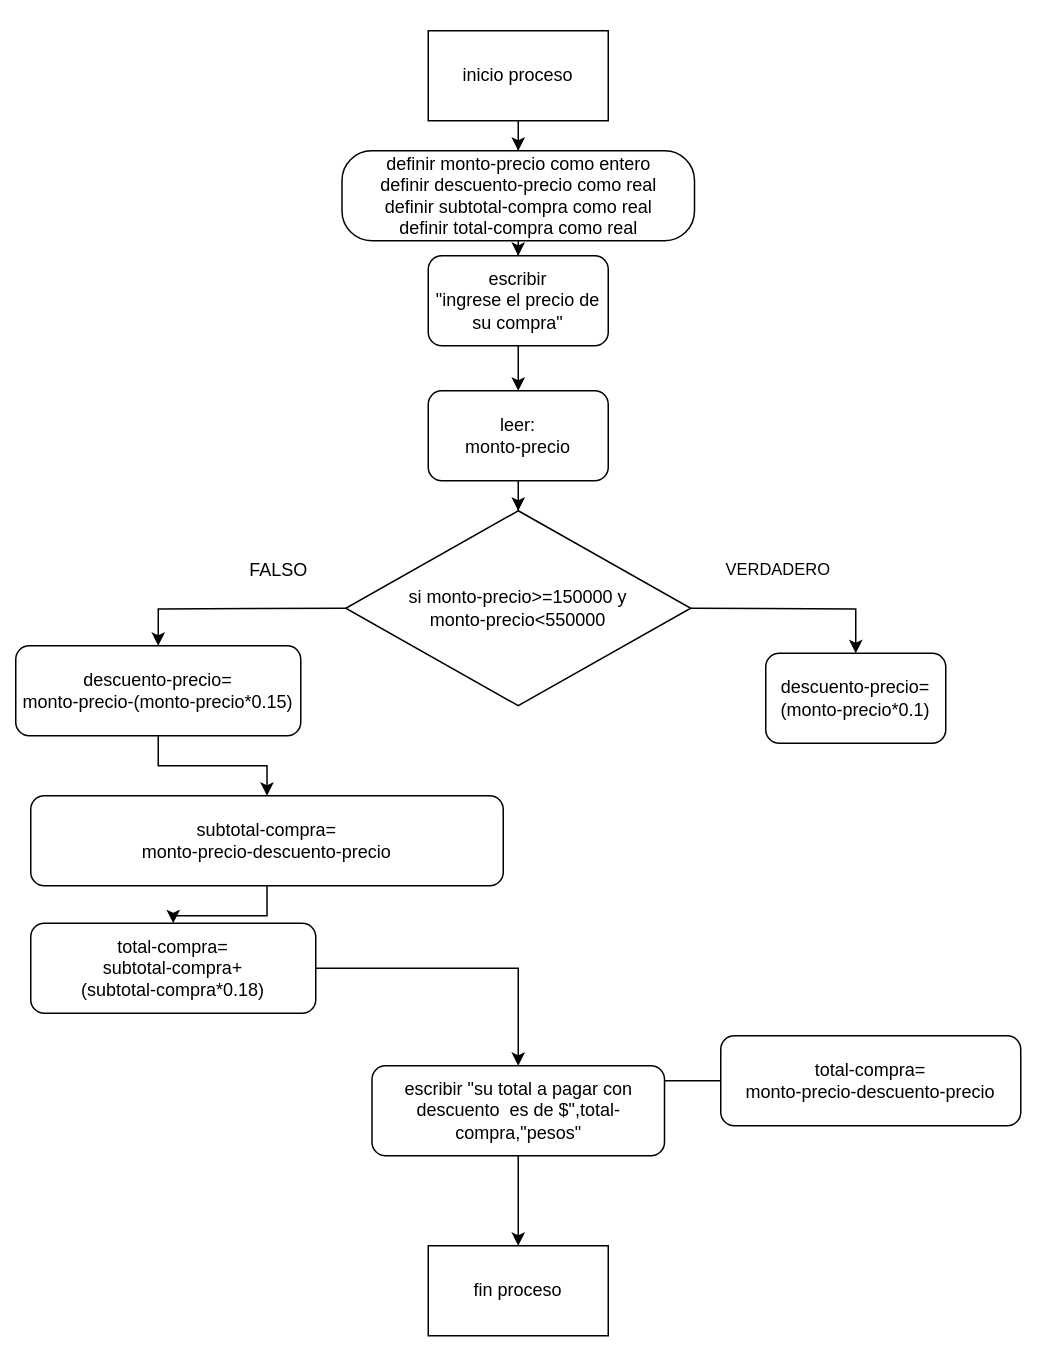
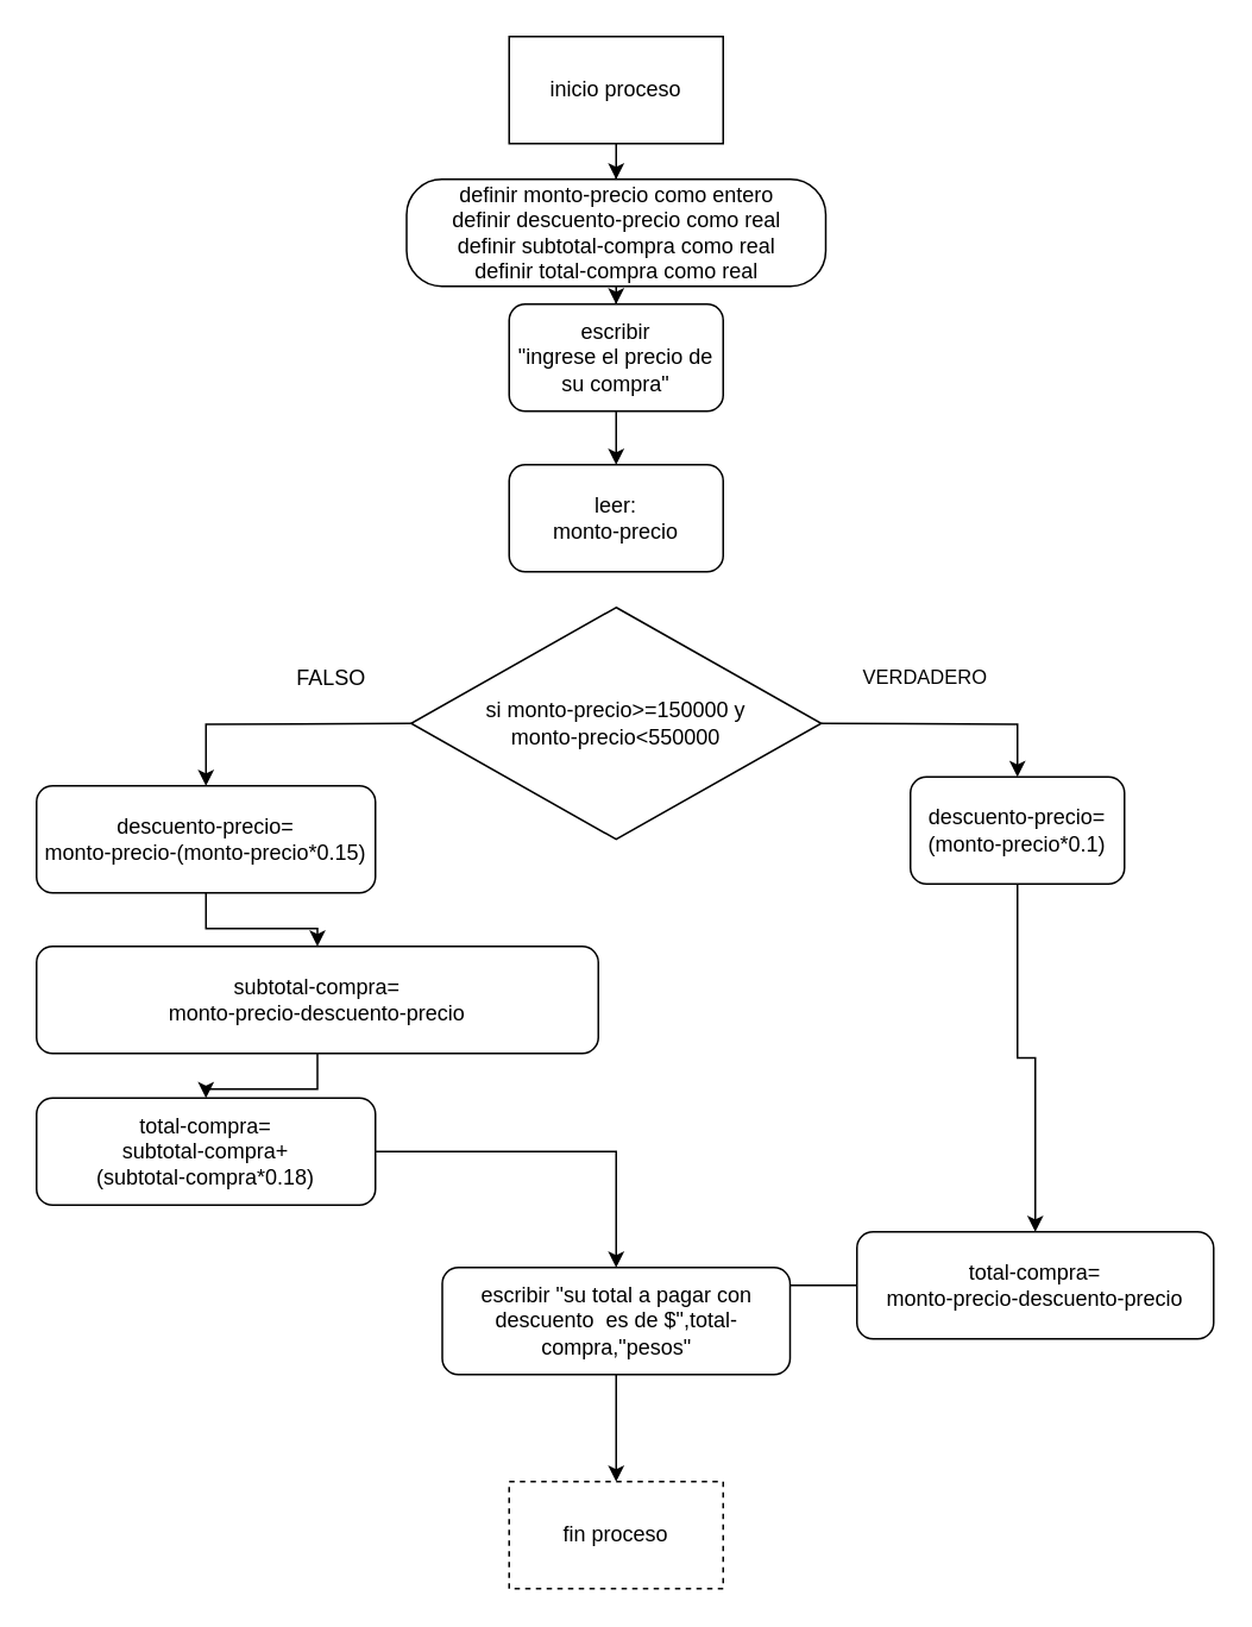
  <mxCell id="0" />
  <mxCell id="1" parent="0" />
  <mxCell id="2" style="edgeStyle=orthogonalEdgeStyle;rounded=0;orthogonalLoop=1;jettySize=auto;html=1;" parent="1" source="3" target="6" edge="1"><mxGeometry relative="1" as="geometry" /></mxCell>
  <mxCell id="3" value="inicio proceso" style="rounded=0;whiteSpace=wrap;html=1;" parent="1" vertex="1"><mxGeometry x="285" y="20" width="120" height="60" as="geometry" /></mxCell>
- <mxCell id="4" value="fin proceso" style="rounded=0;whiteSpace=wrap;html=1;" parent="1" vertex="1"><mxGeometry x="285" y="830" width="120" height="60" as="geometry" /></mxCell>
+ <mxCell id="4" value="fin proceso" style="rounded=0;whiteSpace=wrap;html=1;dashed=1;" parent="1" vertex="1"><mxGeometry x="285" y="830" width="120" height="60" as="geometry" /></mxCell>
  <mxCell id="5" style="edgeStyle=orthogonalEdgeStyle;rounded=0;orthogonalLoop=1;jettySize=auto;html=1;entryX=0.5;entryY=0;entryDx=0;entryDy=0;" parent="1" source="6" target="27" edge="1"><mxGeometry relative="1" as="geometry" /></mxCell>
  <mxCell id="6" value="definir monto-precio como entero&lt;br&gt;definir descuento-precio como real&lt;br&gt;definir subtotal-compra como real&lt;br&gt;definir total-compra como real" style="rounded=1;whiteSpace=wrap;html=1;arcSize=33;" parent="1" vertex="1"><mxGeometry x="227.5" y="100" width="235" height="60" as="geometry" /></mxCell>
  <mxCell id="7" style="edgeStyle=orthogonalEdgeStyle;rounded=0;orthogonalLoop=1;jettySize=auto;html=1;entryX=0.5;entryY=0;entryDx=0;entryDy=0;" parent="1" target="21" edge="1"><mxGeometry relative="1" as="geometry"><mxPoint x="230" y="405" as="sourcePoint" /></mxGeometry></mxCell>
  <mxCell id="8" style="edgeStyle=orthogonalEdgeStyle;rounded=0;orthogonalLoop=1;jettySize=auto;html=1;entryX=0.5;entryY=0;entryDx=0;entryDy=0;" parent="1" target="23" edge="1"><mxGeometry relative="1" as="geometry"><mxPoint x="460" y="405" as="sourcePoint" /></mxGeometry></mxCell>
  <mxCell id="9" value="VERDADERO" style="edgeLabel;html=1;align=center;verticalAlign=middle;resizable=0;points=[];" parent="8" vertex="1" connectable="0"><mxGeometry x="0.616" y="-2" relative="1" as="geometry"><mxPoint x="-51" y="-30" as="offset" /></mxGeometry></mxCell>
  <mxCell id="10" value="si monto-precio&amp;gt;=150000 y &lt;br&gt;monto-precio&amp;lt;550000" style="rhombus;whiteSpace=wrap;html=1;" parent="1" vertex="1"><mxGeometry x="230" y="340" width="230" height="130" as="geometry" /></mxCell>
- <mxCell id="11" style="edgeStyle=orthogonalEdgeStyle;rounded=0;orthogonalLoop=1;jettySize=auto;html=1;entryX=0.5;entryY=0;entryDx=0;entryDy=0;" parent="1" source="12" target="10" edge="1"><mxGeometry relative="1" as="geometry" /></mxCell>
  <mxCell id="12" value="leer:&lt;br&gt;monto-precio" style="rounded=1;whiteSpace=wrap;html=1;" parent="1" vertex="1"><mxGeometry x="285" y="260" width="120" height="60" as="geometry" /></mxCell>
  <mxCell id="13" style="edgeStyle=orthogonalEdgeStyle;rounded=0;orthogonalLoop=1;jettySize=auto;html=1;entryX=0.5;entryY=0;entryDx=0;entryDy=0;" parent="1" source="14" target="25" edge="1"><mxGeometry relative="1" as="geometry" /></mxCell>
  <mxCell id="14" value="total-compra=&lt;br&gt;subtotal-compra+&lt;br&gt;(subtotal-compra*0.18)" style="rounded=1;whiteSpace=wrap;html=1;" parent="1" vertex="1"><mxGeometry x="20" y="615" width="190" height="60" as="geometry" /></mxCell>
  <mxCell id="15" style="edgeStyle=orthogonalEdgeStyle;rounded=0;orthogonalLoop=1;jettySize=auto;html=1;" parent="1" source="16" edge="1"><mxGeometry relative="1" as="geometry"><mxPoint x="345" y="760" as="targetPoint" /></mxGeometry></mxCell>
  <mxCell id="16" value="total-compra=&lt;br&gt;monto-precio-descuento-precio" style="rounded=1;whiteSpace=wrap;html=1;" parent="1" vertex="1"><mxGeometry x="480" y="690" width="200" height="60" as="geometry" /></mxCell>
  <mxCell id="17" value="FALSO" style="text;html=1;align=center;verticalAlign=middle;resizable=0;points=[];autosize=1;strokeColor=none;fillColor=none;" parent="1" vertex="1"><mxGeometry x="160" y="370" width="50" height="20" as="geometry" /></mxCell>
  <mxCell id="18" style="edgeStyle=orthogonalEdgeStyle;rounded=0;orthogonalLoop=1;jettySize=auto;html=1;entryX=0.5;entryY=0;entryDx=0;entryDy=0;" parent="1" source="19" target="14" edge="1"><mxGeometry relative="1" as="geometry" /></mxCell>
  <mxCell id="19" value="subtotal-compra=&lt;br&gt;monto-precio-descuento-precio" style="rounded=1;whiteSpace=wrap;html=1;" parent="1" vertex="1"><mxGeometry x="20" y="530" width="315" height="60" as="geometry" /></mxCell>
  <mxCell id="20" style="edgeStyle=orthogonalEdgeStyle;rounded=0;orthogonalLoop=1;jettySize=auto;html=1;entryX=0.5;entryY=0;entryDx=0;entryDy=0;" parent="1" source="21" target="19" edge="1"><mxGeometry relative="1" as="geometry" /></mxCell>
- <mxCell id="21" value="descuento-precio=&lt;br&gt;monto-precio-(monto-precio*0.15)" style="rounded=1;whiteSpace=wrap;html=1;" parent="1" vertex="1"><mxGeometry x="10" y="430" width="190" height="60" as="geometry" /></mxCell>
+ <mxCell id="21" value="descuento-precio=&lt;br&gt;monto-precio-(monto-precio*0.15)" style="rounded=1;whiteSpace=wrap;html=1;" parent="1" vertex="1"><mxGeometry x="20" y="440" width="190" height="60" as="geometry" /></mxCell>
+ <mxCell id="22" style="edgeStyle=orthogonalEdgeStyle;rounded=0;orthogonalLoop=1;jettySize=auto;html=1;entryX=0.5;entryY=0;entryDx=0;entryDy=0;" parent="1" source="23" target="16" edge="1"><mxGeometry relative="1" as="geometry"><mxPoint x="580" y="530" as="targetPoint" /></mxGeometry></mxCell>
  <mxCell id="23" value="descuento-precio=(monto-precio*0.1)" style="rounded=1;whiteSpace=wrap;html=1;" parent="1" vertex="1"><mxGeometry x="510" y="435" width="120" height="60" as="geometry" /></mxCell>
  <mxCell id="24" style="edgeStyle=orthogonalEdgeStyle;rounded=0;orthogonalLoop=1;jettySize=auto;html=1;" parent="1" source="25" target="4" edge="1"><mxGeometry relative="1" as="geometry" /></mxCell>
  <mxCell id="25" value="escribir &quot;su total a pagar con descuento&amp;nbsp; es de $&quot;,total-compra,&quot;pesos&quot;" style="rounded=1;whiteSpace=wrap;html=1;" parent="1" vertex="1"><mxGeometry x="247.5" y="710" width="195" height="60" as="geometry" /></mxCell>
  <mxCell id="26" style="edgeStyle=orthogonalEdgeStyle;rounded=0;orthogonalLoop=1;jettySize=auto;html=1;" parent="1" source="27" target="12" edge="1"><mxGeometry relative="1" as="geometry" /></mxCell>
  <mxCell id="27" value="escribir&lt;br&gt;&quot;ingrese el precio de su compra&quot;" style="rounded=1;whiteSpace=wrap;html=1;" parent="1" vertex="1"><mxGeometry x="285" y="170" width="120" height="60" as="geometry" /></mxCell>
